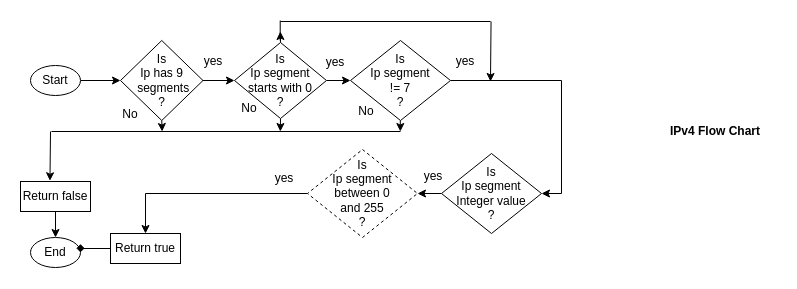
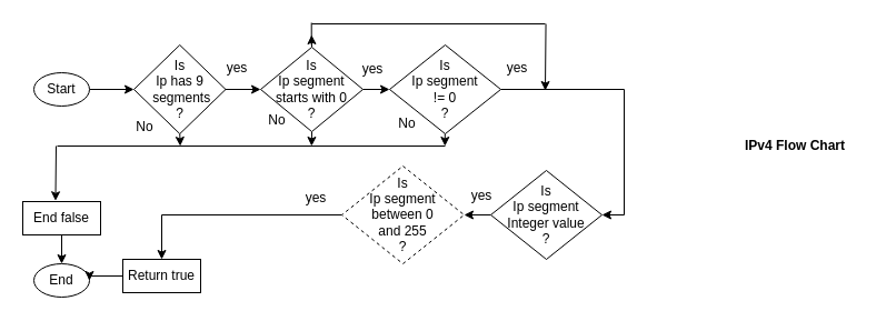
  <mxCell id="0" />
  <mxCell id="1" parent="0" />
  <mxCell id="2" style="edgeStyle=orthogonalEdgeStyle;rounded=0;orthogonalLoop=1;jettySize=auto;html=1;exitX=1;exitY=0.5;exitDx=0;exitDy=0;entryX=0;entryY=0.5;entryDx=0;entryDy=0;" edge="1" parent="1" source="3" target="6"><mxGeometry relative="1" as="geometry" /></mxCell>
  <mxCell id="3" value="Start" style="ellipse;whiteSpace=wrap;html=1;" vertex="1" parent="1"><mxGeometry x="30" y="65" width="50" height="30" as="geometry" /></mxCell>
  <mxCell id="4" style="edgeStyle=orthogonalEdgeStyle;rounded=0;orthogonalLoop=1;jettySize=auto;html=1;exitX=1;exitY=0.5;exitDx=0;exitDy=0;entryX=0;entryY=0.5;entryDx=0;entryDy=0;" edge="1" parent="1" source="6" target="10"><mxGeometry relative="1" as="geometry" /></mxCell>
  <mxCell id="5" style="edgeStyle=orthogonalEdgeStyle;rounded=0;orthogonalLoop=1;jettySize=auto;html=1;exitX=0.5;exitY=1;exitDx=0;exitDy=0;" edge="1" parent="1" source="6"><mxGeometry relative="1" as="geometry"><mxPoint x="161.636" y="131" as="targetPoint" /></mxGeometry></mxCell>
  <mxCell id="6" value="Is&lt;br&gt;Ip has 9&lt;br&gt;&amp;nbsp;segments&lt;br&gt;?" style="rhombus;whiteSpace=wrap;html=1;" vertex="1" parent="1"><mxGeometry x="120" y="40" width="82.5" height="80" as="geometry" /></mxCell>
  <mxCell id="7" style="edgeStyle=orthogonalEdgeStyle;rounded=0;orthogonalLoop=1;jettySize=auto;html=1;exitX=1;exitY=0.5;exitDx=0;exitDy=0;entryX=0;entryY=0.5;entryDx=0;entryDy=0;" edge="1" parent="1" source="10" target="13"><mxGeometry relative="1" as="geometry" /></mxCell>
  <mxCell id="8" style="edgeStyle=orthogonalEdgeStyle;rounded=0;orthogonalLoop=1;jettySize=auto;html=1;exitX=0.5;exitY=1;exitDx=0;exitDy=0;" edge="1" parent="1" source="10"><mxGeometry relative="1" as="geometry"><mxPoint x="279.818" y="131" as="targetPoint" /></mxGeometry></mxCell>
  <mxCell id="9" style="edgeStyle=orthogonalEdgeStyle;rounded=0;orthogonalLoop=1;jettySize=auto;html=1;exitX=0.5;exitY=0;exitDx=0;exitDy=0;" edge="1" parent="1" source="10"><mxGeometry relative="1" as="geometry"><mxPoint x="279.818" y="31" as="targetPoint" /></mxGeometry></mxCell>
  <mxCell id="10" value="Is&lt;br&gt;Ip segment&lt;br&gt;starts with 0&lt;br&gt;?" style="rhombus;whiteSpace=wrap;html=1;" vertex="1" parent="1"><mxGeometry x="234" y="42" width="92" height="76" as="geometry" /></mxCell>
  <mxCell id="11" style="edgeStyle=orthogonalEdgeStyle;rounded=0;orthogonalLoop=1;jettySize=auto;html=1;exitX=0.5;exitY=1;exitDx=0;exitDy=0;" edge="1" parent="1" source="13"><mxGeometry relative="1" as="geometry"><mxPoint x="399.818" y="131" as="targetPoint" /><Array as="points"><mxPoint x="400" y="131" /><mxPoint x="400" y="131" /></Array></mxGeometry></mxCell>
  <mxCell id="12" style="edgeStyle=orthogonalEdgeStyle;rounded=0;orthogonalLoop=1;jettySize=auto;html=1;exitX=1;exitY=0.5;exitDx=0;exitDy=0;entryX=1;entryY=0.5;entryDx=0;entryDy=0;" edge="1" parent="1" source="13" target="15"><mxGeometry relative="1" as="geometry" /></mxCell>
- <mxCell id="13" value="Is&lt;br&gt;Ip segment&lt;br&gt;!= 7&lt;br&gt;?" style="rhombus;whiteSpace=wrap;html=1;" vertex="1" parent="1"><mxGeometry x="350" y="40" width="100" height="80" as="geometry" /></mxCell>
+ <mxCell id="13" value="Is&lt;br&gt;Ip segment&lt;br&gt;!= 0&lt;br&gt;?" style="rhombus;whiteSpace=wrap;html=1;" vertex="1" parent="1"><mxGeometry x="350" y="40" width="100" height="80" as="geometry" /></mxCell>
  <mxCell id="14" style="edgeStyle=orthogonalEdgeStyle;rounded=0;orthogonalLoop=1;jettySize=auto;html=1;exitX=0;exitY=0.5;exitDx=0;exitDy=0;entryX=1;entryY=0.5;entryDx=0;entryDy=0;" edge="1" parent="1" source="15" target="19"><mxGeometry relative="1" as="geometry" /></mxCell>
  <mxCell id="15" value="Is&lt;br&gt;Ip segment&lt;br&gt;Integer value&lt;br&gt;?" style="rhombus;whiteSpace=wrap;html=1;" vertex="1" parent="1"><mxGeometry x="441" y="153" width="100" height="80" as="geometry" /></mxCell>
  <mxCell id="16" value="" style="endArrow=none;html=1;rounded=0;" edge="1" parent="1"><mxGeometry width="50" height="50" relative="1" as="geometry"><mxPoint x="279.71" y="40" as="sourcePoint" /><mxPoint x="279.71" y="20" as="targetPoint" /></mxGeometry></mxCell>
  <mxCell id="17" value="" style="endArrow=none;html=1;rounded=0;" edge="1" parent="1"><mxGeometry width="50" height="50" relative="1" as="geometry"><mxPoint x="280" y="21" as="sourcePoint" /><mxPoint x="490" y="21" as="targetPoint" /></mxGeometry></mxCell>
  <mxCell id="18" style="edgeStyle=orthogonalEdgeStyle;rounded=0;orthogonalLoop=1;jettySize=auto;html=1;exitX=0;exitY=0.5;exitDx=0;exitDy=0;entryX=0.5;entryY=0;entryDx=0;entryDy=0;" edge="1" parent="1" source="19" target="22"><mxGeometry relative="1" as="geometry" /></mxCell>
  <mxCell id="19" value="Is&lt;br&gt;Ip segment&lt;br&gt;between 0&lt;br&gt;&amp;nbsp;and 255&amp;nbsp;&lt;br&gt;?" style="rhombus;whiteSpace=wrap;html=1;dashed=1;" vertex="1" parent="1"><mxGeometry x="307" y="149" width="110" height="88" as="geometry" /></mxCell>
  <mxCell id="20" value="End" style="ellipse;whiteSpace=wrap;html=1;" vertex="1" parent="1"><mxGeometry x="30" y="237" width="50" height="30" as="geometry" /></mxCell>
- <mxCell id="21" style="edgeStyle=orthogonalEdgeStyle;rounded=0;orthogonalLoop=1;jettySize=auto;html=1;exitX=0;exitY=0.5;exitDx=0;exitDy=0;entryX=1;entryY=0.5;entryDx=0;entryDy=0;endArrow=diamond;" edge="1" parent="1" source="22" target="20"><mxGeometry relative="1" as="geometry" /></mxCell>
+ <mxCell id="21" style="edgeStyle=orthogonalEdgeStyle;rounded=0;orthogonalLoop=1;jettySize=auto;html=1;exitX=0;exitY=0.5;exitDx=0;exitDy=0;entryX=1;entryY=0.5;entryDx=0;entryDy=0;" edge="1" parent="1" source="22" target="20"><mxGeometry relative="1" as="geometry" /></mxCell>
  <mxCell id="22" value="Return true" style="rounded=0;whiteSpace=wrap;html=1;" vertex="1" parent="1"><mxGeometry x="110" y="233" width="70" height="30" as="geometry" /></mxCell>
  <mxCell id="23" style="edgeStyle=orthogonalEdgeStyle;rounded=0;orthogonalLoop=1;jettySize=auto;html=1;exitX=0.5;exitY=1;exitDx=0;exitDy=0;entryX=0.5;entryY=0;entryDx=0;entryDy=0;" edge="1" parent="1" source="24" target="20"><mxGeometry relative="1" as="geometry" /></mxCell>
- <mxCell id="24" value="Return false" style="rounded=0;whiteSpace=wrap;html=1;" vertex="1" parent="1"><mxGeometry x="20" y="181" width="70" height="30" as="geometry" /></mxCell>
+ <mxCell id="24" value="End false" style="rounded=0;whiteSpace=wrap;html=1;" vertex="1" parent="1"><mxGeometry x="20" y="181" width="70" height="30" as="geometry" /></mxCell>
  <mxCell id="25" value="yes" style="text;html=1;align=center;verticalAlign=middle;whiteSpace=wrap;rounded=0;" vertex="1" parent="1"><mxGeometry x="198" y="50" width="30" height="21" as="geometry" /></mxCell>
  <mxCell id="26" value="yes" style="text;html=1;align=center;verticalAlign=middle;whiteSpace=wrap;rounded=0;" vertex="1" parent="1"><mxGeometry x="320" y="51" width="30" height="21" as="geometry" /></mxCell>
  <mxCell id="27" value="yes" style="text;html=1;align=center;verticalAlign=middle;whiteSpace=wrap;rounded=0;" vertex="1" parent="1"><mxGeometry x="450" y="50" width="30" height="21" as="geometry" /></mxCell>
  <mxCell id="28" value="yes" style="text;html=1;align=center;verticalAlign=middle;whiteSpace=wrap;rounded=0;" vertex="1" parent="1"><mxGeometry x="418" y="165" width="30" height="21" as="geometry" /></mxCell>
  <mxCell id="29" value="yes" style="text;html=1;align=center;verticalAlign=middle;whiteSpace=wrap;rounded=0;" vertex="1" parent="1"><mxGeometry x="269" y="167" width="30" height="21" as="geometry" /></mxCell>
  <mxCell id="30" value="No" style="text;html=1;align=center;verticalAlign=middle;whiteSpace=wrap;rounded=0;" vertex="1" parent="1"><mxGeometry x="351" y="100" width="30" height="21" as="geometry" /></mxCell>
  <mxCell id="31" value="" style="endArrow=none;html=1;rounded=0;" edge="1" parent="1"><mxGeometry width="50" height="50" relative="1" as="geometry"><mxPoint x="51" y="131" as="sourcePoint" /><mxPoint x="400" y="131" as="targetPoint" /></mxGeometry></mxCell>
  <mxCell id="32" value="" style="endArrow=classic;html=1;rounded=0;entryX=0.421;entryY=-0.024;entryDx=0;entryDy=0;entryPerimeter=0;" edge="1" parent="1" target="24"><mxGeometry width="50" height="50" relative="1" as="geometry"><mxPoint x="50" y="131" as="sourcePoint" /><mxPoint x="50" y="171" as="targetPoint" /></mxGeometry></mxCell>
  <mxCell id="33" value="No" style="text;html=1;align=center;verticalAlign=middle;whiteSpace=wrap;rounded=0;" vertex="1" parent="1"><mxGeometry x="234" y="97" width="30" height="21" as="geometry" /></mxCell>
  <mxCell id="34" value="No" style="text;html=1;align=center;verticalAlign=middle;whiteSpace=wrap;rounded=0;" vertex="1" parent="1"><mxGeometry x="115" y="103" width="30" height="21" as="geometry" /></mxCell>
  <mxCell id="35" value="" style="endArrow=classic;html=1;rounded=0;" edge="1" parent="1"><mxGeometry width="50" height="50" relative="1" as="geometry"><mxPoint x="490.55" y="21" as="sourcePoint" /><mxPoint x="490" y="81" as="targetPoint" /></mxGeometry></mxCell>
  <mxCell id="36" value="&lt;b&gt;IPv4 Flow Chart&lt;/b&gt;" style="text;html=1;align=center;verticalAlign=middle;whiteSpace=wrap;rounded=0;" vertex="1" parent="1"><mxGeometry x="655" y="105" width="120" height="51" as="geometry" /></mxCell>
